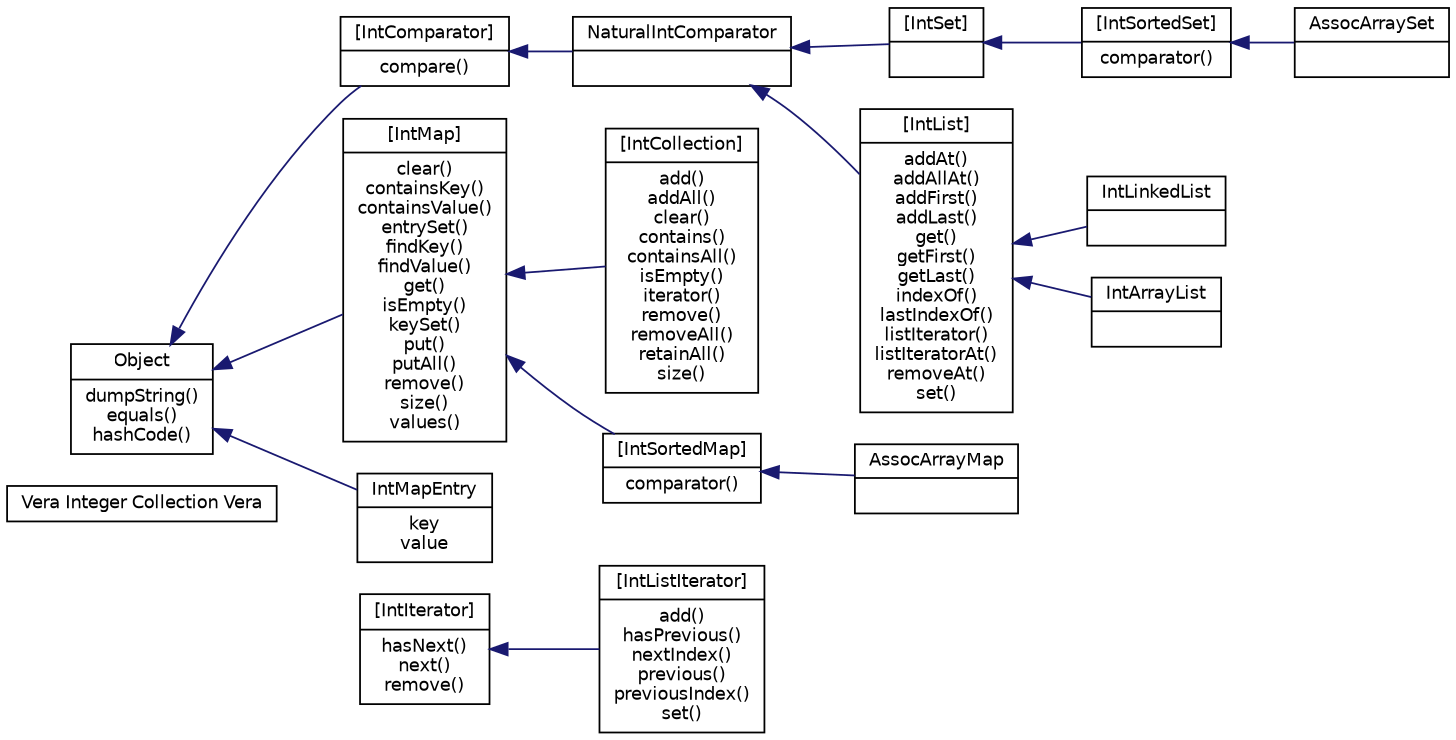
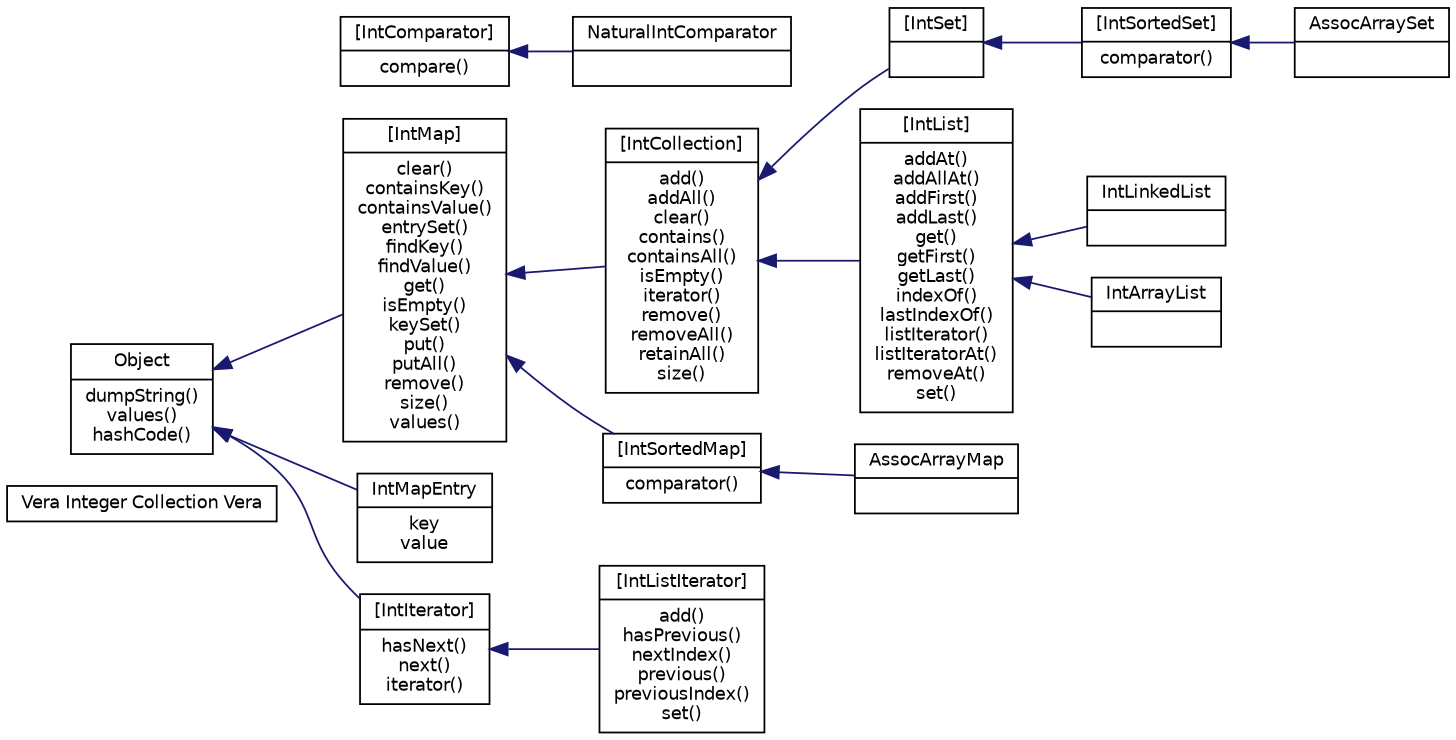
  digraph {
    rankdir=LR
    node [color=black fontname=Helvetica fontsize=10 shape=record]
    edge [color=midnightblue dir=back fontname=Helvetica fontsize=10 style=solid]
    n1 [height=0.2 label="Vera Integer Collection Vera" width=0.4]
-   n2 [height=0.2 label="Object|dumpString()\nequals()\nhashCode()" width=0.4]
+   n2 [height=0.2 label="Object|dumpString()\nvalues()\nhashCode()" width=0.4]
    n3 [height=0.2 label="[IntComparator]|compare()" width=0.4]
    n4 [height=0.2 label="[IntMap]|clear()\ncontainsKey()\ncontainsValue()\nentrySet()\nfindKey()\nfindValue()\nget()\nisEmpty()\nkeySet()\nput()\nputAll()\nremove()\nsize()\nvalues()" width=0.4]
    n5 [height=0.2 label="IntMapEntry|key\nvalue" width=0.4]
    n6 [height=0.2 label="NaturalIntComparator|" width=0.4]
    n7 [height=0.2 label="[IntCollection]|add()\naddAll()\nclear()\ncontains()\ncontainsAll()\nisEmpty()\niterator()\nremove()\nremoveAll()\nretainAll()\nsize()" width=0.4]
    n8 [height=0.2 label="[IntList]|addAt()\naddAllAt()\naddFirst()\naddLast()\nget()\ngetFirst()\ngetLast()\nindexOf()\nlastIndexOf()\nlistIterator()\nlistIteratorAt()\nremoveAt()\nset()" width=0.4]
    n9 [height=0.2 label="[IntSet]|" width=0.4]
    n10 [height=0.2 label="[IntSortedMap]|comparator()" width=0.4]
    n11 [height=0.2 label="IntArrayList|" width=0.4]
    n12 [height=0.2 label="IntLinkedList|" width=0.4]
    n13 [height=0.2 label="[IntSortedSet]|comparator()" width=0.4]
-   n14 [height=0.2 label="[IntIterator]|hasNext()\nnext()\nremove()" width=0.4]
+   n14 [height=0.2 label="[IntIterator]|hasNext()\nnext()\niterator()" width=0.4]
    n15 [height=0.2 label="[IntListIterator]|add()\nhasPrevious()\nnextIndex()\nprevious()\npreviousIndex()\nset()" width=0.4]
    n16 [height=0.2 label="AssocArraySet|" width=0.4]
    n17 [height=0.2 label="AssocArrayMap|" width=0.4]
-   n2 -> n3
+   n2 -> n14
    n2 -> n4
    n2 -> n5
    n3 -> n6
    n4 -> n7
    n4 -> n10
-   n6 -> n8
-   n6 -> n9
+   n7 -> n8
+   n7 -> n9
    n8 -> n11
    n8 -> n12
    n9 -> n13
    n10 -> n17
    n13 -> n16
    n14 -> n15
  }
